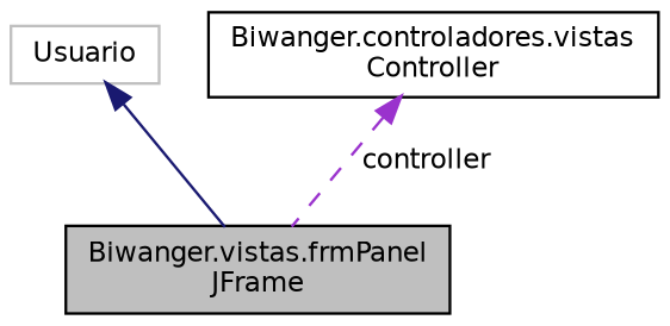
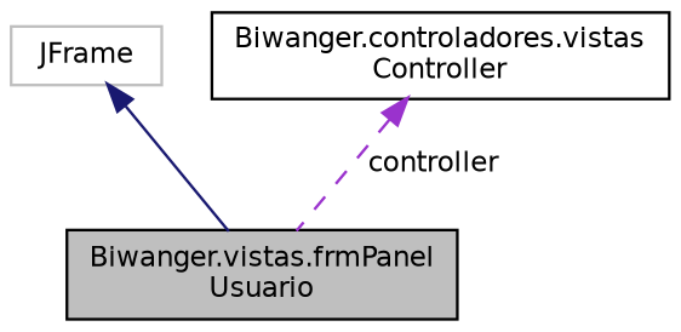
  digraph {
    node [color=black fillcolor=white fontname=Helvetica fontsize=10 shape=record style=filled]
    edge [dir=back fontname=Helvetica fontsize=10 labelfontname=Helvetica labelfontsize=10]
-   n1 [fillcolor=grey75 fontcolor=black height=0.2 label="Biwanger.vistas.frmPanel\lJFrame" width=0.4]
-   n2 [color=grey75 height=0.2 label=Usuario width=0.4]
+   n1 [fillcolor=grey75 fontcolor=black height=0.2 label="Biwanger.vistas.frmPanel\lUsuario" width=0.4]
+   n2 [color=grey75 height=0.2 label=JFrame width=0.4]
    n3 [height=0.2 label="Biwanger.controladores.vistas\lController" width=0.4]
    n2 -> n1 [color=midnightblue style=solid]
    n3 -> n1 [color=darkorchid3 label=" controller" style=dashed]
  }
